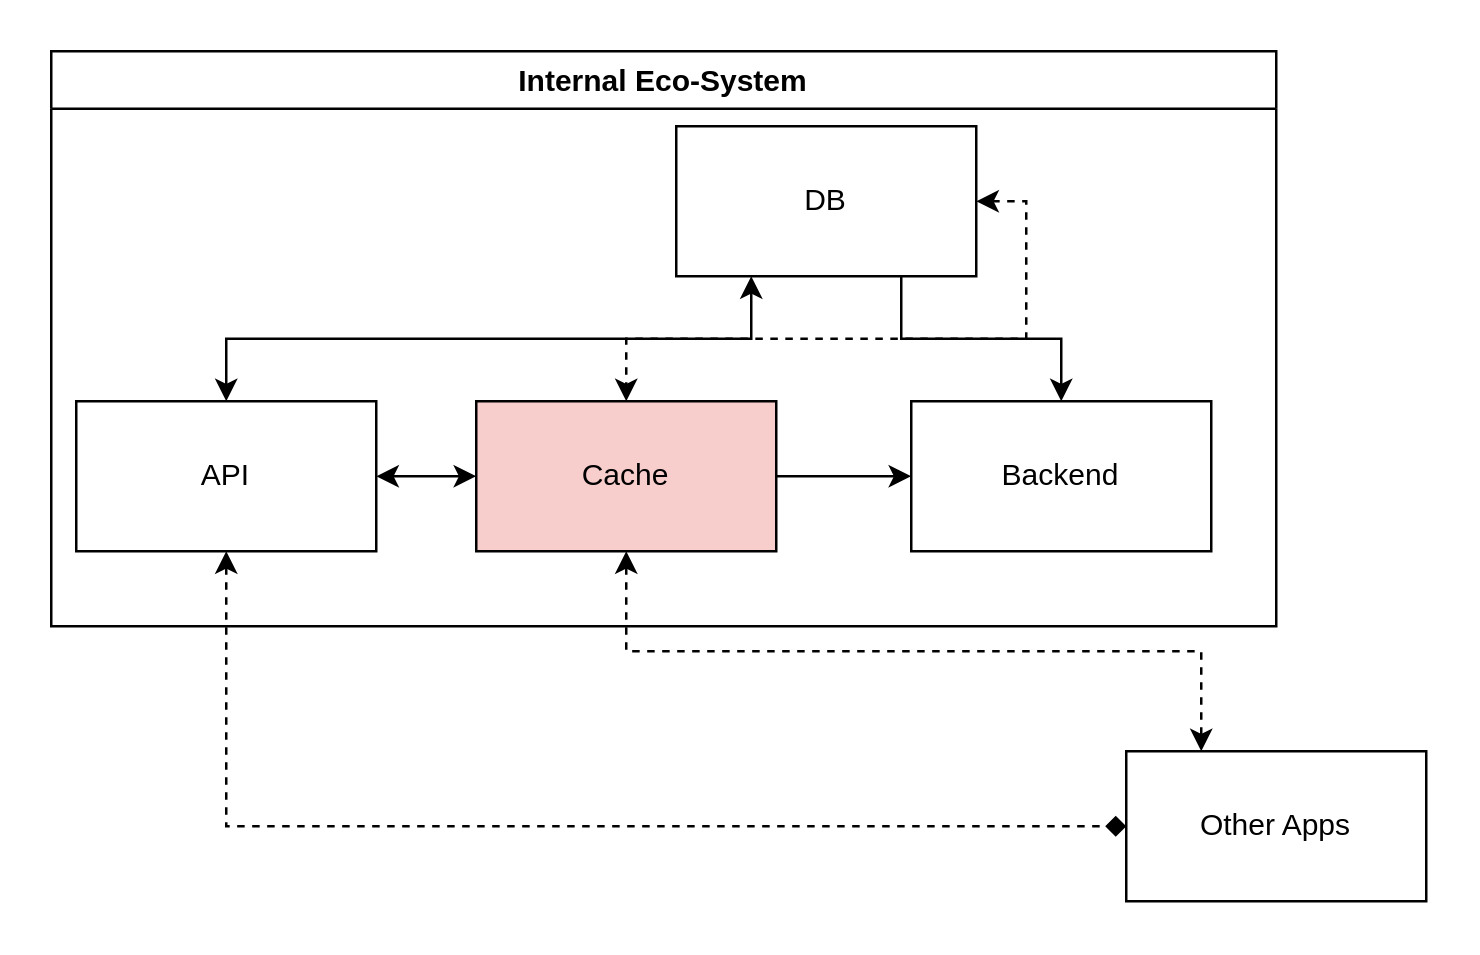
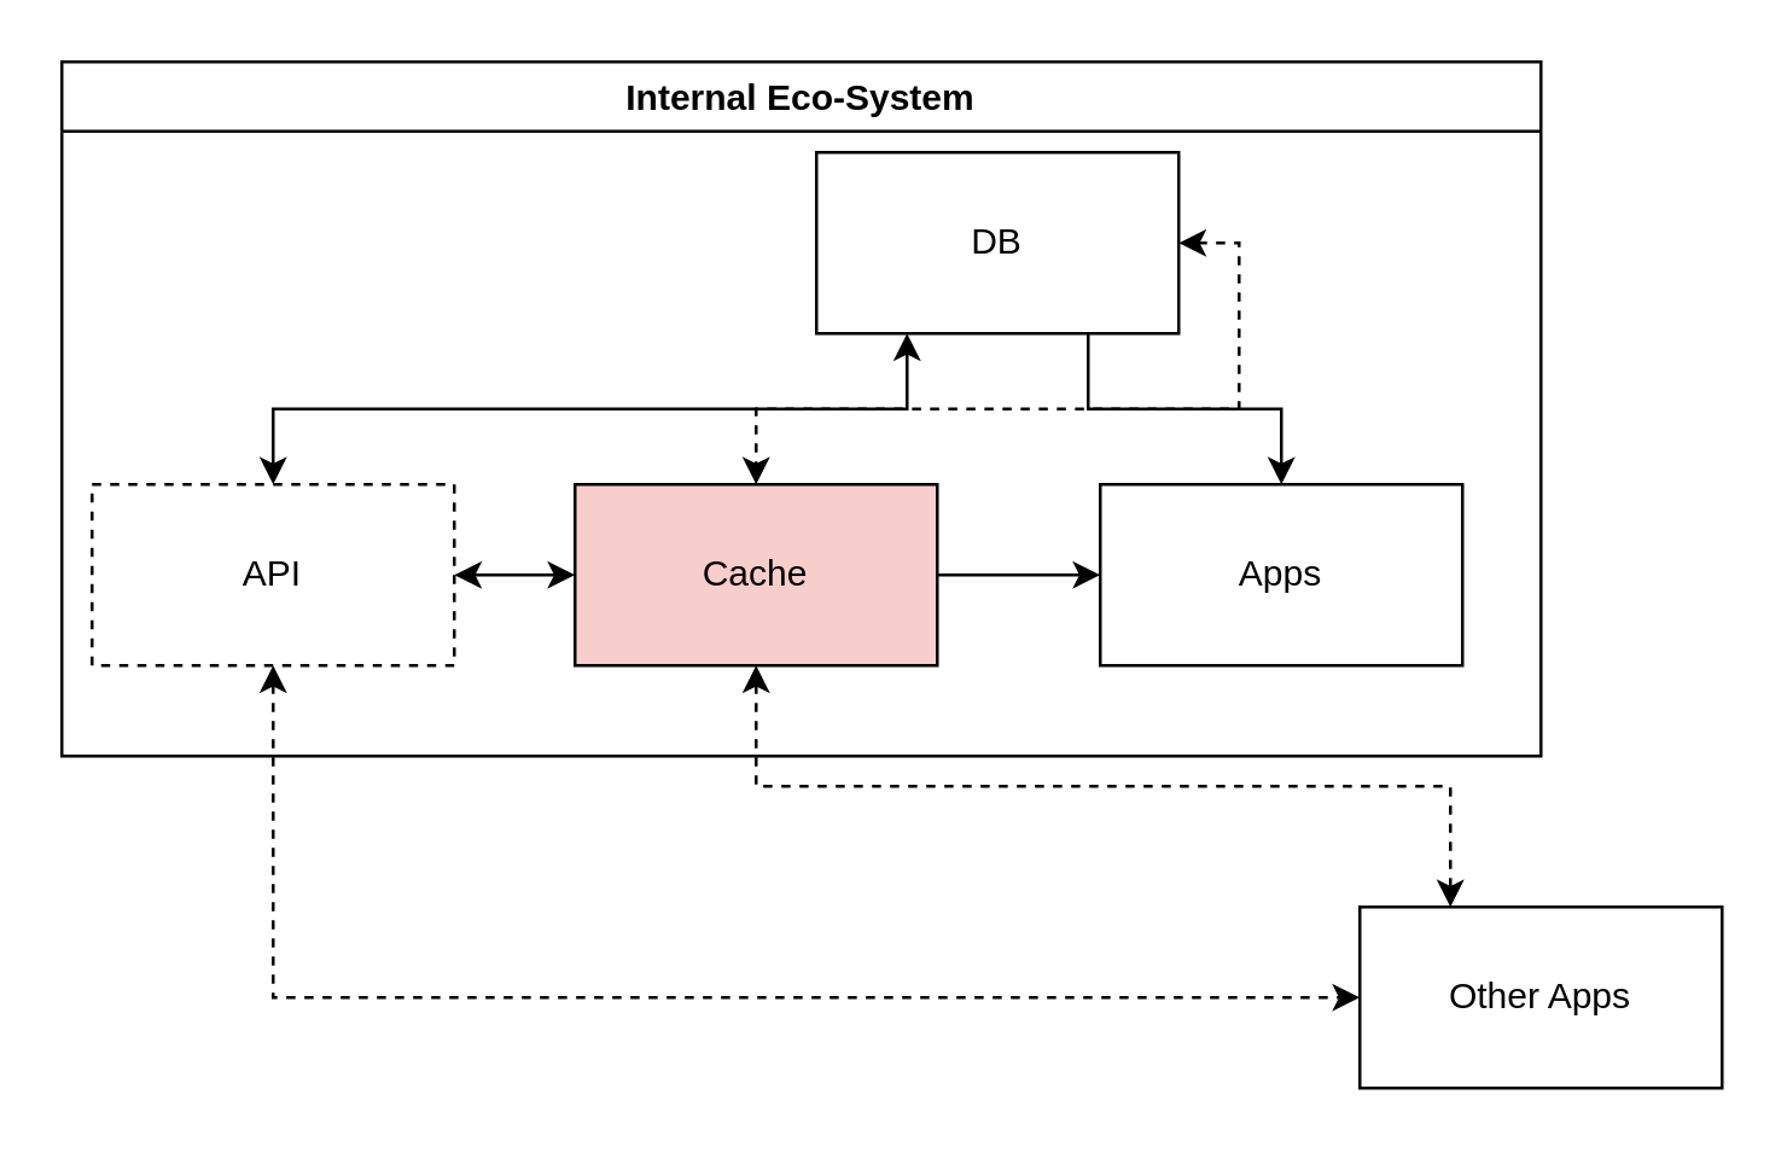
  <mxCell id="0" />
  <mxCell id="1" parent="0" />
  <mxCell id="2" style="edgeStyle=orthogonalEdgeStyle;rounded=0;orthogonalLoop=1;jettySize=auto;html=1;exitX=0.25;exitY=1;exitDx=0;exitDy=0;entryX=0.5;entryY=0;entryDx=0;entryDy=0;startArrow=classic;startFill=1;" edge="1" parent="1" source="5" target="11"><mxGeometry relative="1" as="geometry" /></mxCell>
  <mxCell id="3" style="edgeStyle=orthogonalEdgeStyle;rounded=0;orthogonalLoop=1;jettySize=auto;html=1;exitX=0.75;exitY=1;exitDx=0;exitDy=0;entryX=0.5;entryY=0;entryDx=0;entryDy=0;startArrow=none;startFill=0;" edge="1" parent="1" source="5" target="12"><mxGeometry relative="1" as="geometry" /></mxCell>
  <mxCell id="4" style="edgeStyle=orthogonalEdgeStyle;rounded=0;orthogonalLoop=1;jettySize=auto;html=1;exitX=1;exitY=0.5;exitDx=0;exitDy=0;startArrow=classic;startFill=1;dashed=1;" edge="1" parent="1" source="5" target="9"><mxGeometry relative="1" as="geometry" /></mxCell>
  <mxCell id="5" value="DB" style="rounded=0;whiteSpace=wrap;html=1;" vertex="1" parent="1"><mxGeometry x="270" y="50" width="120" height="60" as="geometry" /></mxCell>
  <mxCell id="6" style="edgeStyle=orthogonalEdgeStyle;rounded=0;orthogonalLoop=1;jettySize=auto;html=1;exitX=0;exitY=0.5;exitDx=0;exitDy=0;entryX=1;entryY=0.5;entryDx=0;entryDy=0;startArrow=classic;startFill=1;" edge="1" parent="1" source="9" target="11"><mxGeometry relative="1" as="geometry" /></mxCell>
  <mxCell id="7" style="edgeStyle=orthogonalEdgeStyle;rounded=0;orthogonalLoop=1;jettySize=auto;html=1;exitX=1;exitY=0.5;exitDx=0;exitDy=0;entryX=0;entryY=0.5;entryDx=0;entryDy=0;startArrow=none;startFill=0;" edge="1" parent="1" source="9" target="12"><mxGeometry relative="1" as="geometry" /></mxCell>
  <mxCell id="8" style="edgeStyle=orthogonalEdgeStyle;rounded=0;orthogonalLoop=1;jettySize=auto;html=1;exitX=0.5;exitY=1;exitDx=0;exitDy=0;startArrow=classic;startFill=1;entryX=0.25;entryY=0;entryDx=0;entryDy=0;dashed=1;" edge="1" parent="1" source="9" target="14"><mxGeometry relative="1" as="geometry" /></mxCell>
  <mxCell id="9" value="Cache" style="whiteSpace=wrap;html=1;rounded=0;fillColor=#f8cecc;" vertex="1" parent="1"><mxGeometry x="190" y="160" width="120" height="60" as="geometry" /></mxCell>
- <mxCell id="10" style="edgeStyle=orthogonalEdgeStyle;rounded=0;orthogonalLoop=1;jettySize=auto;html=1;exitX=0.5;exitY=1;exitDx=0;exitDy=0;entryX=0;entryY=0.5;entryDx=0;entryDy=0;startArrow=classic;startFill=1;dashed=1;endArrow=diamond;" edge="1" parent="1" source="11" target="14"><mxGeometry relative="1" as="geometry" /></mxCell>
- <mxCell id="11" value="API" style="rounded=0;whiteSpace=wrap;html=1;" vertex="1" parent="1"><mxGeometry x="30" y="160" width="120" height="60" as="geometry" /></mxCell>
- <mxCell id="12" value="Backend" style="rounded=0;whiteSpace=wrap;html=1;" vertex="1" parent="1"><mxGeometry x="364" y="160" width="120" height="60" as="geometry" /></mxCell>
+ <mxCell id="10" style="edgeStyle=orthogonalEdgeStyle;rounded=0;orthogonalLoop=1;jettySize=auto;html=1;exitX=0.5;exitY=1;exitDx=0;exitDy=0;entryX=0;entryY=0.5;entryDx=0;entryDy=0;startArrow=classic;startFill=1;dashed=1;" edge="1" parent="1" source="11" target="14"><mxGeometry relative="1" as="geometry" /></mxCell>
+ <mxCell id="11" value="API" style="rounded=0;whiteSpace=wrap;html=1;dashed=1;" vertex="1" parent="1"><mxGeometry x="30" y="160" width="120" height="60" as="geometry" /></mxCell>
+ <mxCell id="12" value="Apps" style="rounded=0;whiteSpace=wrap;html=1;" vertex="1" parent="1"><mxGeometry x="364" y="160" width="120" height="60" as="geometry" /></mxCell>
  <mxCell id="13" value="Internal Eco-System" style="swimlane;" vertex="1" parent="1"><mxGeometry x="20" y="20" width="490" height="230" as="geometry" /></mxCell>
  <mxCell id="14" value="Other Apps" style="rounded=0;whiteSpace=wrap;html=1;" vertex="1" parent="1"><mxGeometry x="450" y="300" width="120" height="60" as="geometry" /></mxCell>
